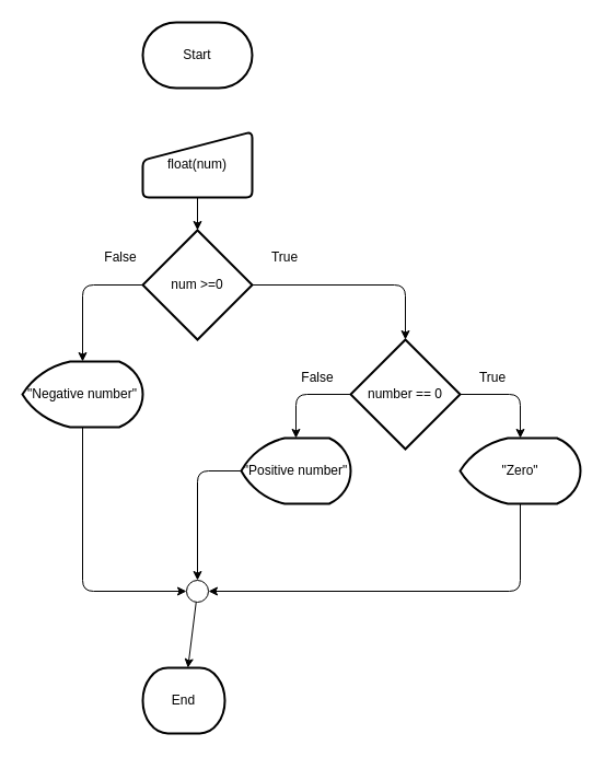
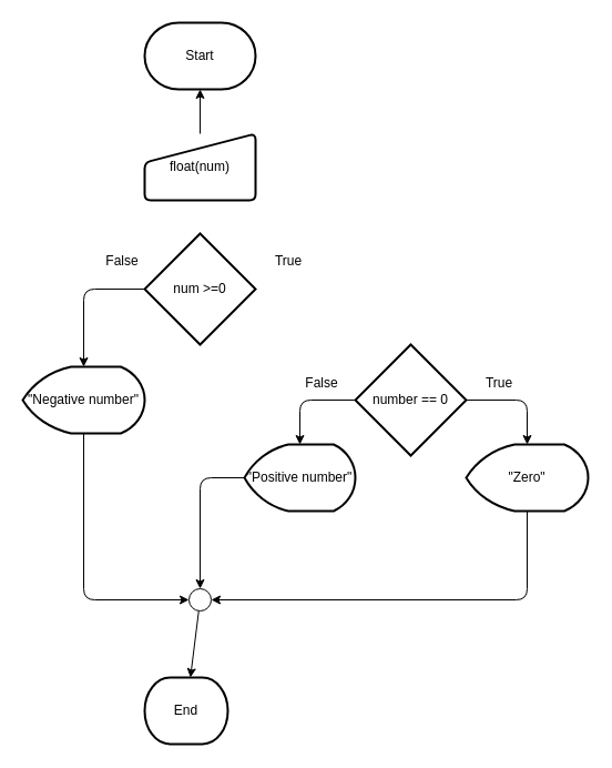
  <mxCell id="0" />
  <mxCell id="1" parent="0" />
  <mxCell id="2" value="Start" style="strokeWidth=2;html=1;shape=mxgraph.flowchart.terminator;whiteSpace=wrap;" vertex="1" parent="1"><mxGeometry x="130" y="20" width="100" height="60" as="geometry" /></mxCell>
- <mxCell id="3" value="" style="edgeStyle=none;html=1;" edge="1" parent="1" source="4" target="7"><mxGeometry relative="1" as="geometry" /></mxCell>
+ <mxCell id="3" value="" style="edgeStyle=none;html=1;" edge="1" parent="1" source="4" target="2"><mxGeometry relative="1" as="geometry" /></mxCell>
  <mxCell id="4" value="float(num)" style="html=1;strokeWidth=2;shape=manualInput;whiteSpace=wrap;rounded=1;size=26;arcSize=11;" vertex="1" parent="1"><mxGeometry x="130" y="120" width="100" height="60" as="geometry" /></mxCell>
  <mxCell id="5" style="edgeStyle=none;html=1;exitX=0;exitY=0.5;exitDx=0;exitDy=0;exitPerimeter=0;entryX=0.5;entryY=0;entryDx=0;entryDy=0;entryPerimeter=0;" edge="1" parent="1" source="7" target="22"><mxGeometry relative="1" as="geometry"><Array as="points"><mxPoint x="75" y="260" /></Array></mxGeometry></mxCell>
- <mxCell id="6" style="edgeStyle=none;html=1;exitX=1;exitY=0.5;exitDx=0;exitDy=0;exitPerimeter=0;entryX=0.5;entryY=0;entryDx=0;entryDy=0;entryPerimeter=0;" edge="1" parent="1" source="7" target="10"><mxGeometry relative="1" as="geometry"><Array as="points"><mxPoint x="370" y="260" /></Array></mxGeometry></mxCell>
  <mxCell id="7" value="num &amp;gt;=0" style="strokeWidth=2;html=1;shape=mxgraph.flowchart.decision;whiteSpace=wrap;" vertex="1" parent="1"><mxGeometry x="130" y="210" width="100" height="100" as="geometry" /></mxCell>
  <mxCell id="8" style="edgeStyle=none;html=1;exitX=1;exitY=0.5;exitDx=0;exitDy=0;exitPerimeter=0;entryX=0.5;entryY=0;entryDx=0;entryDy=0;entryPerimeter=0;" edge="1" parent="1" source="10" target="18"><mxGeometry relative="1" as="geometry"><Array as="points"><mxPoint x="475" y="360" /></Array></mxGeometry></mxCell>
  <mxCell id="9" style="edgeStyle=none;html=1;exitX=0;exitY=0.5;exitDx=0;exitDy=0;exitPerimeter=0;entryX=0.5;entryY=0;entryDx=0;entryDy=0;entryPerimeter=0;" edge="1" parent="1" source="10" target="20"><mxGeometry relative="1" as="geometry"><Array as="points"><mxPoint x="270" y="360" /></Array></mxGeometry></mxCell>
  <mxCell id="10" value="number == 0" style="strokeWidth=2;html=1;shape=mxgraph.flowchart.decision;whiteSpace=wrap;" vertex="1" parent="1"><mxGeometry x="320" y="310" width="100" height="100" as="geometry" /></mxCell>
  <mxCell id="11" value="" style="edgeStyle=none;html=1;" edge="1" parent="1" source="12" target="23"><mxGeometry relative="1" as="geometry" /></mxCell>
  <mxCell id="12" value="" style="verticalLabelPosition=bottom;verticalAlign=top;html=1;shape=mxgraph.flowchart.on-page_reference;" vertex="1" parent="1"><mxGeometry x="170" y="530" width="20" height="20" as="geometry" /></mxCell>
  <mxCell id="13" value="True" style="text;strokeColor=none;align=center;fillColor=none;html=1;verticalAlign=middle;whiteSpace=wrap;rounded=0;" vertex="1" parent="1"><mxGeometry x="230" y="220" width="60" height="30" as="geometry" /></mxCell>
  <mxCell id="14" value="False" style="text;strokeColor=none;align=center;fillColor=none;html=1;verticalAlign=middle;whiteSpace=wrap;rounded=0;" vertex="1" parent="1"><mxGeometry x="80" y="220" width="60" height="30" as="geometry" /></mxCell>
  <mxCell id="15" value="False" style="text;strokeColor=none;align=center;fillColor=none;html=1;verticalAlign=middle;whiteSpace=wrap;rounded=0;" vertex="1" parent="1"><mxGeometry x="260" y="330" width="60" height="30" as="geometry" /></mxCell>
  <mxCell id="16" value="True" style="text;strokeColor=none;align=center;fillColor=none;html=1;verticalAlign=middle;whiteSpace=wrap;rounded=0;" vertex="1" parent="1"><mxGeometry x="420" y="330" width="60" height="30" as="geometry" /></mxCell>
  <mxCell id="17" style="edgeStyle=none;html=1;exitX=0.5;exitY=1;exitDx=0;exitDy=0;exitPerimeter=0;entryX=1;entryY=0.5;entryDx=0;entryDy=0;entryPerimeter=0;" edge="1" parent="1" source="18" target="12"><mxGeometry relative="1" as="geometry"><Array as="points"><mxPoint x="475" y="540" /></Array></mxGeometry></mxCell>
  <mxCell id="18" value="&quot;Zero&quot;" style="strokeWidth=2;html=1;shape=mxgraph.flowchart.display;whiteSpace=wrap;" vertex="1" parent="1"><mxGeometry x="420" y="400" width="110" height="60" as="geometry" /></mxCell>
  <mxCell id="19" style="edgeStyle=none;html=1;exitX=0;exitY=0.5;exitDx=0;exitDy=0;exitPerimeter=0;entryX=0.5;entryY=0;entryDx=0;entryDy=0;entryPerimeter=0;" edge="1" parent="1" source="20" target="12"><mxGeometry relative="1" as="geometry"><Array as="points"><mxPoint x="180" y="430" /></Array></mxGeometry></mxCell>
  <mxCell id="20" value="&quot;Positive number&quot;" style="strokeWidth=2;html=1;shape=mxgraph.flowchart.display;whiteSpace=wrap;" vertex="1" parent="1"><mxGeometry x="220" y="400" width="100" height="60" as="geometry" /></mxCell>
  <mxCell id="21" style="edgeStyle=none;html=1;exitX=0.5;exitY=1;exitDx=0;exitDy=0;exitPerimeter=0;entryX=0;entryY=0.5;entryDx=0;entryDy=0;entryPerimeter=0;" edge="1" parent="1" source="22" target="12"><mxGeometry relative="1" as="geometry"><Array as="points"><mxPoint x="75" y="540" /></Array></mxGeometry></mxCell>
  <mxCell id="22" value="&quot;Negative number&quot;" style="strokeWidth=2;html=1;shape=mxgraph.flowchart.display;whiteSpace=wrap;" vertex="1" parent="1"><mxGeometry x="20" y="330" width="110" height="60" as="geometry" /></mxCell>
  <mxCell id="23" value="End" style="strokeWidth=2;html=1;shape=mxgraph.flowchart.terminator;whiteSpace=wrap;" vertex="1" parent="1"><mxGeometry x="130" y="610" width="75" height="60" as="geometry" /></mxCell>
